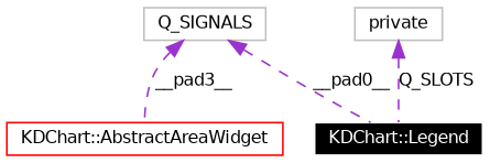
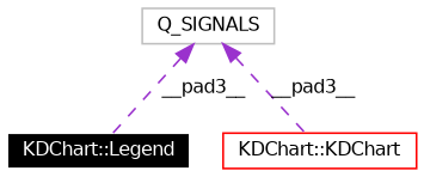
  digraph {
    node [color=grey75 fontname=Helvetica fontsize=10 shape=record]
    edge [color=darkorchid3 dir=back fontname=Helvetica fontsize=10 labelfontname=Helvetica labelfontsize=10 style=dashed]
    n1 [color=white fillcolor=black fontcolor=white height=0.2 label="KDChart::Legend" style=filled width=0.4]
-   n2 [color=red height=0.2 label="KDChart::AbstractAreaWidget" width=0.4]
+   n2 [color=red height=0.2 label="KDChart::KDChart" width=0.4]
    n3 [height=0.2 label=Q_SIGNALS width=0.4]
-   n4 [height=0.2 label=private width=0.4]
-   n3 -> n1 [label=__pad0__]
+   n3 -> n1 [label=__pad3__]
    n3 -> n2 [label=__pad3__]
-   n4 -> n1 [label=Q_SLOTS]
  }
